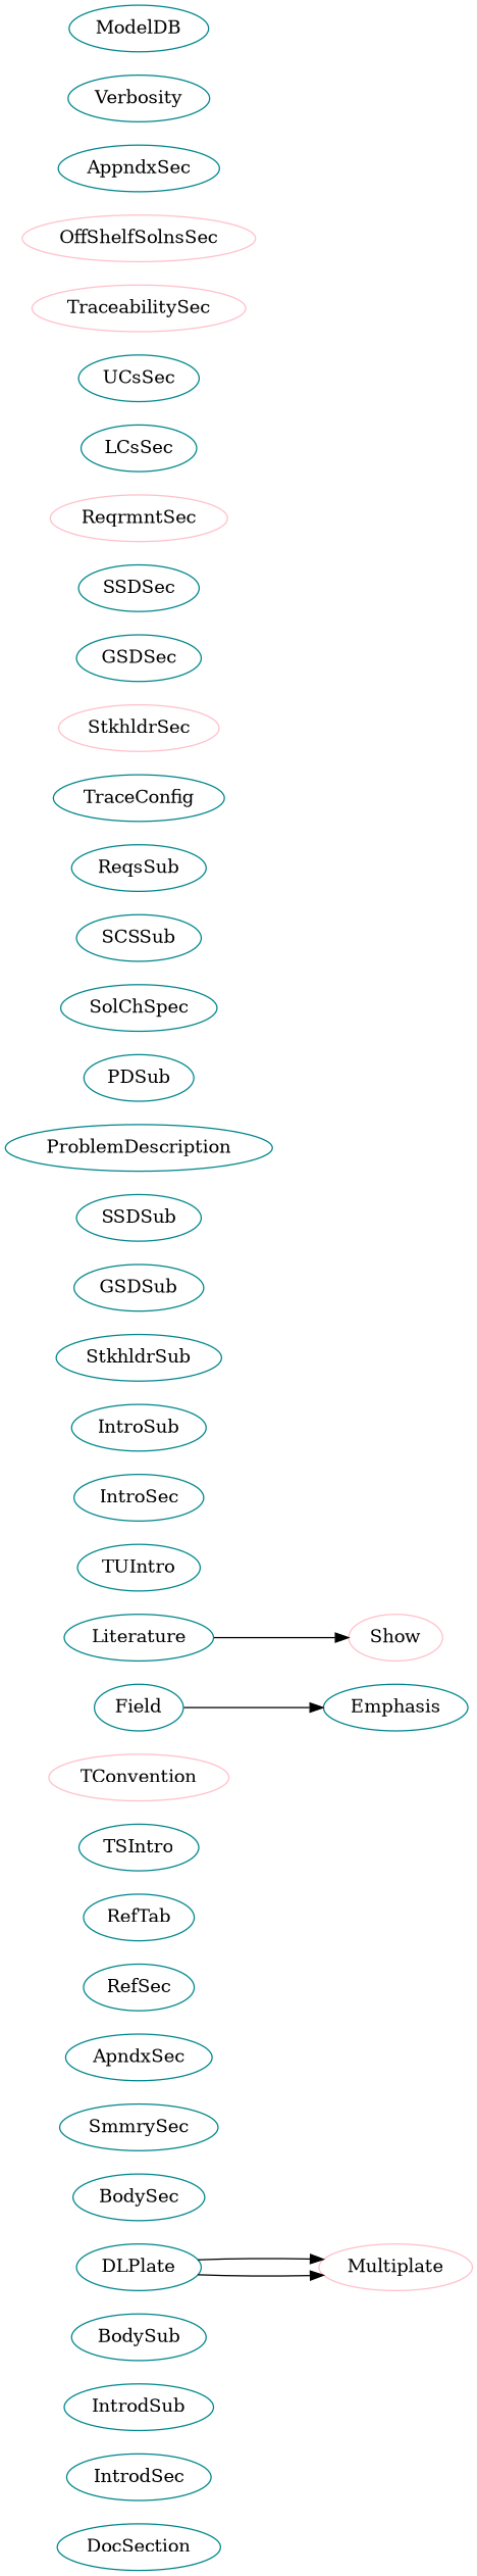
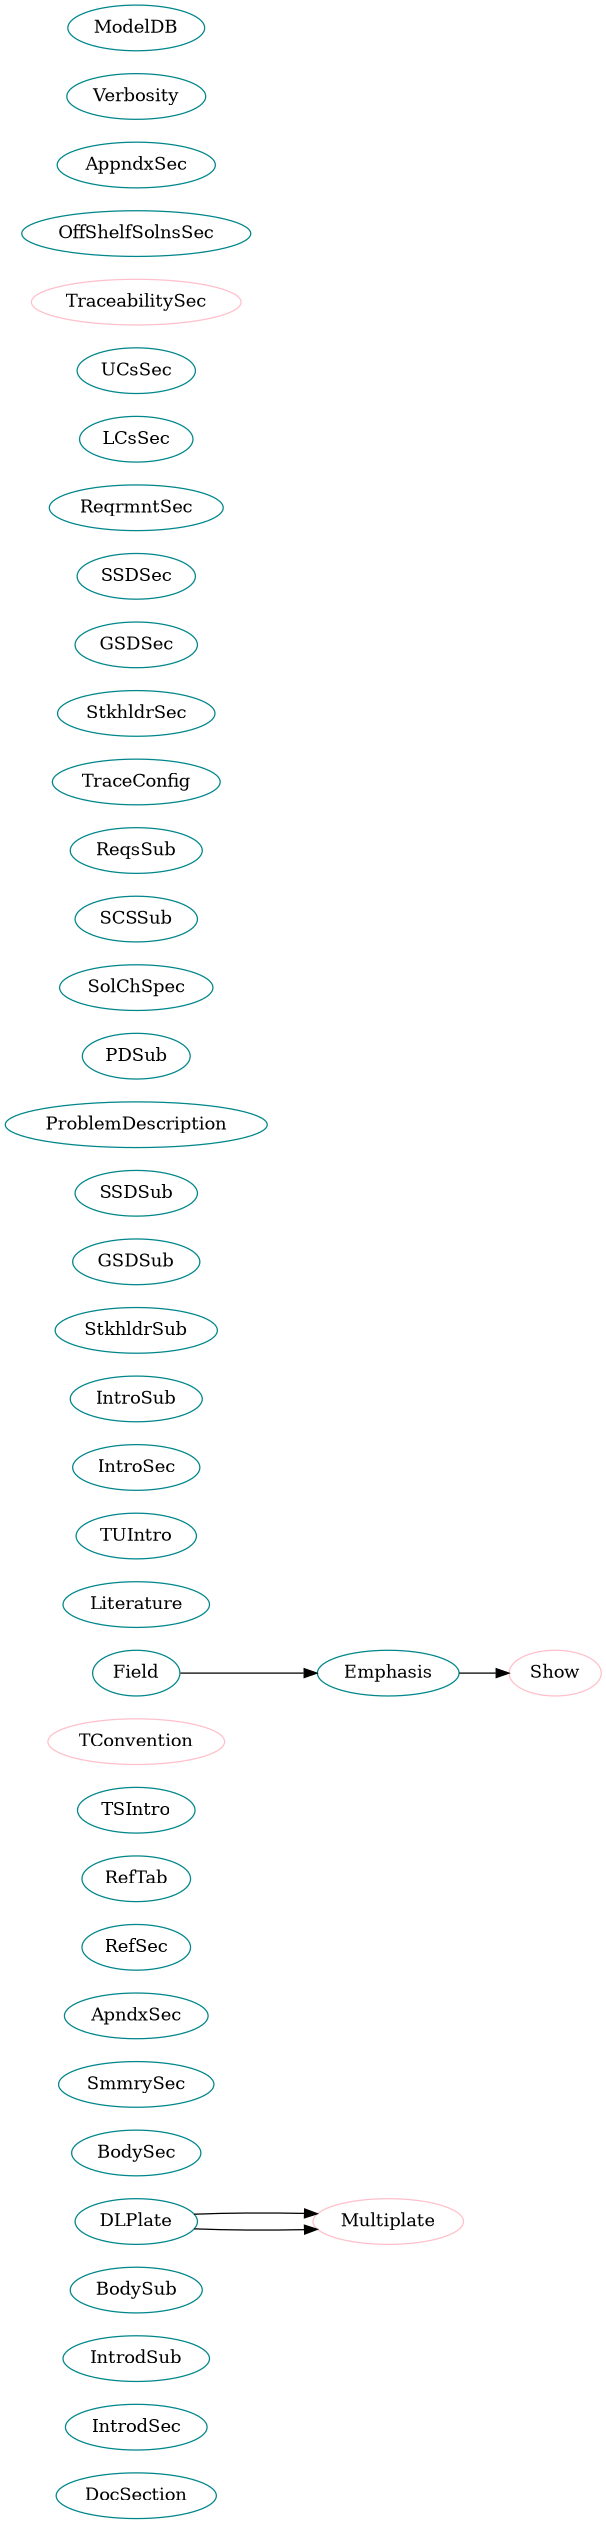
  digraph {
    rankdir=LR
    node [color=turquoise4 shape=oval]
    n1 [label=DocSection]
    n2 [label=IntrodSec]
    n3 [label=IntrodSub]
    n4 [label=BodySub]
    n5 [label=DLPlate]
    n6 [color=pink label=Multiplate]
    n7 [label=BodySec]
    n8 [label=SmmrySec]
    n9 [label=ApndxSec]
    n10 [label=RefSec]
    n11 [label=RefTab]
    n12 [label=TSIntro]
    n13 [color=pink label=TConvention]
    n14 [label=Emphasis]
    n15 [color=pink label=Show]
    n16 [label=Literature]
    n17 [label=TUIntro]
    n18 [label=IntroSec]
    n19 [label=IntroSub]
    n20 [label=StkhldrSub]
    n21 [label=GSDSub]
    n22 [label=SSDSub]
    n23 [label=ProblemDescription]
    n24 [label=PDSub]
    n25 [label=SolChSpec]
    n26 [label=SCSSub]
    n27 [label=ReqsSub]
    n28 [label=TraceConfig]
-   n29 [color=pink label=StkhldrSec]
+   n29 [label=StkhldrSec]
    n30 [label=GSDSec]
    n31 [label=SSDSec]
-   n32 [color=pink label=ReqrmntSec]
+   n32 [label=ReqrmntSec]
    n33 [label=LCsSec]
    n34 [label=UCsSec]
    n35 [color=pink label=TraceabilitySec]
-   n36 [color=pink label=OffShelfSolnsSec]
+   n36 [label=OffShelfSolnsSec]
    n37 [label=AppndxSec]
    n38 [label=Field]
    n39 [label=Verbosity]
    n40 [label=ModelDB]
    n5 -> n6
    n5 -> n6
-   n16 -> n15
+   n14 -> n15
    n38 -> n14
  }
